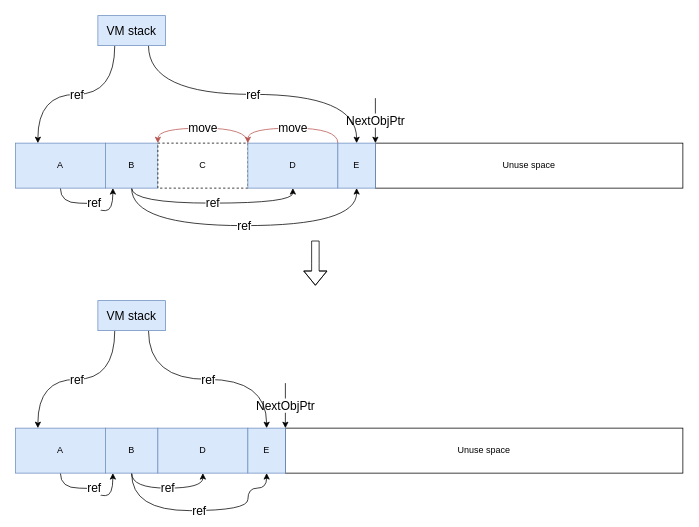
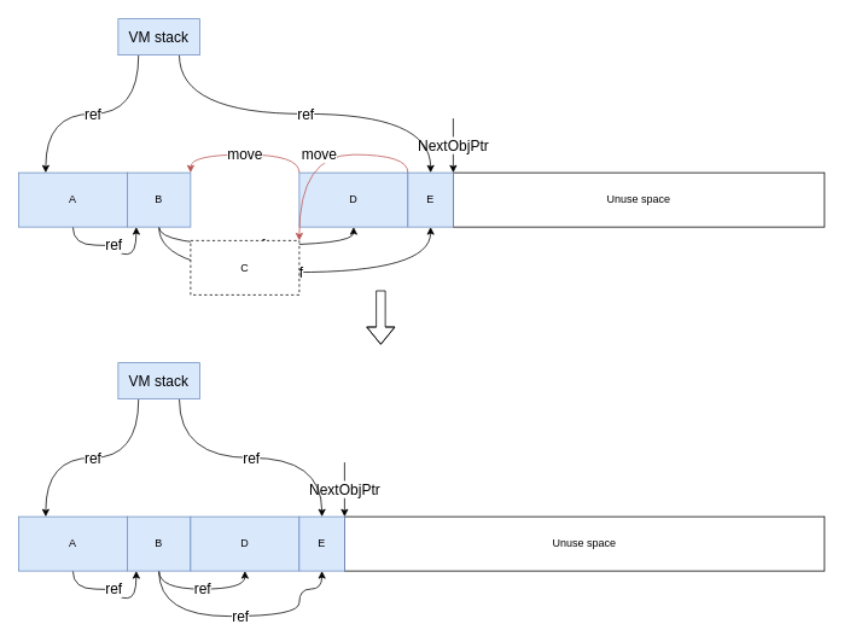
  <mxCell id="0" />
  <mxCell id="1" parent="0" />
  <mxCell id="2" value="Unuse space" style="rounded=0;whiteSpace=wrap;html=1;" parent="1" vertex="1"><mxGeometry x="500" y="190" width="410" height="60" as="geometry" /></mxCell>
  <mxCell id="3" value="&lt;font style=&quot;font-size: 16px;&quot;&gt;ref&lt;/font&gt;" style="edgeStyle=orthogonalEdgeStyle;rounded=0;orthogonalLoop=1;jettySize=auto;html=1;exitX=0.5;exitY=1;exitDx=0;exitDy=0;entryX=0.143;entryY=1;entryDx=0;entryDy=0;curved=1;entryPerimeter=0;" parent="1" source="4" target="7" edge="1"><mxGeometry relative="1" as="geometry"><Array as="points"><mxPoint x="80" y="270" /><mxPoint x="130" y="270" /><mxPoint x="130" y="280" /><mxPoint x="150" y="280" /></Array></mxGeometry></mxCell>
  <mxCell id="4" value="A" style="rounded=0;whiteSpace=wrap;html=1;fillColor=#dae8fc;strokeColor=#6c8ebf;" parent="1" vertex="1"><mxGeometry x="20" y="190" width="120" height="60" as="geometry" /></mxCell>
  <mxCell id="5" value="&lt;font style=&quot;font-size: 16px;&quot;&gt;ref&lt;/font&gt;" style="edgeStyle=orthogonalEdgeStyle;rounded=0;orthogonalLoop=1;jettySize=auto;html=1;exitX=0.5;exitY=1;exitDx=0;exitDy=0;entryX=0.5;entryY=1;entryDx=0;entryDy=0;curved=1;" parent="1" source="7" target="11" edge="1"><mxGeometry relative="1" as="geometry" /></mxCell>
  <mxCell id="6" value="&lt;font style=&quot;font-size: 16px;&quot;&gt;ref&lt;/font&gt;" style="edgeStyle=orthogonalEdgeStyle;rounded=0;orthogonalLoop=1;jettySize=auto;html=1;exitX=0.5;exitY=1;exitDx=0;exitDy=0;entryX=0.5;entryY=1;entryDx=0;entryDy=0;curved=1;" parent="1" source="7" target="16" edge="1"><mxGeometry relative="1" as="geometry"><Array as="points"><mxPoint x="175" y="300" /><mxPoint x="475" y="300" /></Array></mxGeometry></mxCell>
  <mxCell id="7" value="B" style="rounded=0;whiteSpace=wrap;html=1;fillColor=#dae8fc;strokeColor=#6c8ebf;" parent="1" vertex="1"><mxGeometry x="140" y="190" width="70" height="60" as="geometry" /></mxCell>
- <mxCell id="8" value="C" style="rounded=0;whiteSpace=wrap;html=1;dashed=1;" parent="1" vertex="1"><mxGeometry x="210" y="190" width="120" height="60" as="geometry" /></mxCell>
+ <mxCell id="8" value="C" style="rounded=0;whiteSpace=wrap;html=1;dashed=1;" parent="1" vertex="1"><mxGeometry x="210" y="265" width="120" height="60" as="geometry" /></mxCell>
  <mxCell id="9" value="&lt;font style=&quot;font-size: 16px;&quot;&gt;NextObjPtr&lt;/font&gt;" style="endArrow=classic;html=1;rounded=0;" parent="1" edge="1"><mxGeometry width="50" height="50" relative="1" as="geometry"><mxPoint x="500" y="130" as="sourcePoint" /><mxPoint x="500" y="190" as="targetPoint" /></mxGeometry></mxCell>
  <mxCell id="10" value="&lt;font style=&quot;font-size: 16px;&quot;&gt;move&lt;/font&gt;" style="edgeStyle=orthogonalEdgeStyle;rounded=0;orthogonalLoop=1;jettySize=auto;html=1;exitX=0;exitY=0;exitDx=0;exitDy=0;entryX=1;entryY=0;entryDx=0;entryDy=0;curved=1;fillColor=#f8cecc;strokeColor=#b85450;" edge="1" parent="1" source="11" target="7"><mxGeometry relative="1" as="geometry" /></mxCell>
  <mxCell id="11" value="D" style="rounded=0;whiteSpace=wrap;html=1;fillColor=#dae8fc;strokeColor=#6c8ebf;" parent="1" vertex="1"><mxGeometry x="330" y="190" width="120" height="60" as="geometry" /></mxCell>
  <mxCell id="12" value="&lt;font style=&quot;font-size: 16px;&quot;&gt;ref&lt;/font&gt;" style="edgeStyle=orthogonalEdgeStyle;rounded=0;orthogonalLoop=1;jettySize=auto;html=1;exitX=0.25;exitY=1;exitDx=0;exitDy=0;entryX=0.25;entryY=0;entryDx=0;entryDy=0;curved=1;" parent="1" source="14" target="4" edge="1"><mxGeometry relative="1" as="geometry" /></mxCell>
  <mxCell id="13" value="&lt;font style=&quot;font-size: 16px;&quot;&gt;ref&lt;/font&gt;" style="edgeStyle=orthogonalEdgeStyle;rounded=0;orthogonalLoop=1;jettySize=auto;html=1;exitX=0.75;exitY=1;exitDx=0;exitDy=0;entryX=0.5;entryY=0;entryDx=0;entryDy=0;curved=1;" parent="1" source="14" target="16" edge="1"><mxGeometry relative="1" as="geometry" /></mxCell>
  <mxCell id="14" value="&lt;font style=&quot;font-size: 16px;&quot;&gt;VM stack&lt;/font&gt;" style="rounded=0;whiteSpace=wrap;html=1;fillColor=#dae8fc;strokeColor=#6c8ebf;" parent="1" vertex="1"><mxGeometry x="130" y="20" width="90" height="40" as="geometry" /></mxCell>
  <mxCell id="15" value="&lt;font style=&quot;font-size: 16px;&quot;&gt;move&lt;/font&gt;" style="edgeStyle=orthogonalEdgeStyle;rounded=0;orthogonalLoop=1;jettySize=auto;html=1;exitX=0;exitY=0;exitDx=0;exitDy=0;entryX=1;entryY=0;entryDx=0;entryDy=0;curved=1;fillColor=#f8cecc;strokeColor=#b85450;" edge="1" parent="1" source="16" target="8"><mxGeometry relative="1" as="geometry" /></mxCell>
  <mxCell id="16" value="E" style="rounded=0;whiteSpace=wrap;html=1;fillColor=#dae8fc;strokeColor=#6c8ebf;" parent="1" vertex="1"><mxGeometry x="450" y="190" width="50" height="60" as="geometry" /></mxCell>
  <mxCell id="17" value="Unuse space" style="rounded=0;whiteSpace=wrap;html=1;" vertex="1" parent="1"><mxGeometry x="380" y="570" width="530" height="60" as="geometry" /></mxCell>
  <mxCell id="18" value="&lt;font style=&quot;font-size: 16px;&quot;&gt;ref&lt;/font&gt;" style="edgeStyle=orthogonalEdgeStyle;rounded=0;orthogonalLoop=1;jettySize=auto;html=1;exitX=0.5;exitY=1;exitDx=0;exitDy=0;entryX=0.143;entryY=1;entryDx=0;entryDy=0;curved=1;entryPerimeter=0;" edge="1" parent="1" source="19" target="22"><mxGeometry relative="1" as="geometry"><Array as="points"><mxPoint x="80" y="650" /><mxPoint x="130" y="650" /><mxPoint x="130" y="660" /><mxPoint x="150" y="660" /></Array></mxGeometry></mxCell>
  <mxCell id="19" value="A" style="rounded=0;whiteSpace=wrap;html=1;fillColor=#dae8fc;strokeColor=#6c8ebf;" vertex="1" parent="1"><mxGeometry x="20" y="570" width="120" height="60" as="geometry" /></mxCell>
  <mxCell id="20" value="&lt;font style=&quot;font-size: 16px;&quot;&gt;ref&lt;/font&gt;" style="edgeStyle=orthogonalEdgeStyle;rounded=0;orthogonalLoop=1;jettySize=auto;html=1;exitX=0.5;exitY=1;exitDx=0;exitDy=0;entryX=0.5;entryY=1;entryDx=0;entryDy=0;curved=1;" edge="1" parent="1" source="22" target="24"><mxGeometry relative="1" as="geometry" /></mxCell>
  <mxCell id="21" value="&lt;font style=&quot;font-size: 16px;&quot;&gt;ref&lt;/font&gt;" style="edgeStyle=orthogonalEdgeStyle;rounded=0;orthogonalLoop=1;jettySize=auto;html=1;exitX=0.5;exitY=1;exitDx=0;exitDy=0;entryX=0.5;entryY=1;entryDx=0;entryDy=0;curved=1;" edge="1" parent="1" source="22" target="28"><mxGeometry relative="1" as="geometry"><Array as="points"><mxPoint x="175" y="680" /><mxPoint x="330" y="680" /><mxPoint x="330" y="650" /><mxPoint x="355" y="650" /></Array></mxGeometry></mxCell>
  <mxCell id="22" value="B" style="rounded=0;whiteSpace=wrap;html=1;fillColor=#dae8fc;strokeColor=#6c8ebf;" vertex="1" parent="1"><mxGeometry x="140" y="570" width="70" height="60" as="geometry" /></mxCell>
  <mxCell id="23" value="&lt;font style=&quot;font-size: 16px;&quot;&gt;NextObjPtr&lt;/font&gt;" style="endArrow=classic;html=1;rounded=0;" edge="1" parent="1"><mxGeometry width="50" height="50" relative="1" as="geometry"><mxPoint x="380" y="510" as="sourcePoint" /><mxPoint x="380" y="570" as="targetPoint" /></mxGeometry></mxCell>
  <mxCell id="24" value="D" style="rounded=0;whiteSpace=wrap;html=1;fillColor=#dae8fc;strokeColor=#6c8ebf;" vertex="1" parent="1"><mxGeometry x="210" y="570" width="120" height="60" as="geometry" /></mxCell>
  <mxCell id="25" value="&lt;font style=&quot;font-size: 16px;&quot;&gt;ref&lt;/font&gt;" style="edgeStyle=orthogonalEdgeStyle;rounded=0;orthogonalLoop=1;jettySize=auto;html=1;exitX=0.25;exitY=1;exitDx=0;exitDy=0;entryX=0.25;entryY=0;entryDx=0;entryDy=0;curved=1;" edge="1" parent="1" source="27" target="19"><mxGeometry relative="1" as="geometry" /></mxCell>
  <mxCell id="26" value="&lt;font style=&quot;font-size: 16px;&quot;&gt;ref&lt;/font&gt;" style="edgeStyle=orthogonalEdgeStyle;rounded=0;orthogonalLoop=1;jettySize=auto;html=1;exitX=0.75;exitY=1;exitDx=0;exitDy=0;entryX=0.5;entryY=0;entryDx=0;entryDy=0;curved=1;" edge="1" parent="1" source="27" target="28"><mxGeometry relative="1" as="geometry" /></mxCell>
  <mxCell id="27" value="&lt;font style=&quot;font-size: 16px;&quot;&gt;VM stack&lt;/font&gt;" style="rounded=0;whiteSpace=wrap;html=1;fillColor=#dae8fc;strokeColor=#6c8ebf;" vertex="1" parent="1"><mxGeometry x="130" y="400" width="90" height="40" as="geometry" /></mxCell>
  <mxCell id="28" value="E" style="rounded=0;whiteSpace=wrap;html=1;fillColor=#dae8fc;strokeColor=#6c8ebf;" vertex="1" parent="1"><mxGeometry x="330" y="570" width="50" height="60" as="geometry" /></mxCell>
  <mxCell id="29" value="" style="shape=flexArrow;endArrow=classic;html=1;rounded=0;" edge="1" parent="1"><mxGeometry width="50" height="50" relative="1" as="geometry"><mxPoint x="420" y="320" as="sourcePoint" /><mxPoint x="420" y="380" as="targetPoint" /><Array as="points"><mxPoint x="420" y="350" /></Array></mxGeometry></mxCell>
